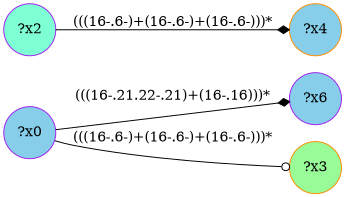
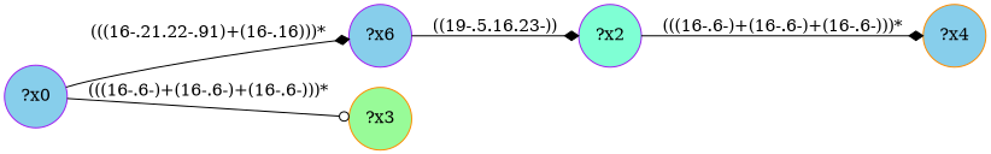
  digraph {
    rankdir=LR
    node [color=purple fillcolor=skyblue shape=circle style=filled]
    edge [arrowhead=diamond]
    n1 [label="?x0"]
    n2 [label="?x6"]
    n3 [color=darkorange fillcolor=palegreen label="?x3"]
    n4 [fillcolor=aquamarine label="?x2"]
    n5 [color=darkorange label="?x4"]
-   n1 -> n2 [label="(((16-.21.22-.21)+(16-.16)))*"]
+   n1 -> n2 [label="(((16-.21.22-.91)+(16-.16)))*"]
    n1 -> n3 [arrowhead=odot label="(((16-.6-)+(16-.6-)+(16-.6-)))*"]
+   n2 -> n4 [label="((19-.5.16.23-))"]
    n4 -> n5 [label="(((16-.6-)+(16-.6-)+(16-.6-)))*"]
  }
